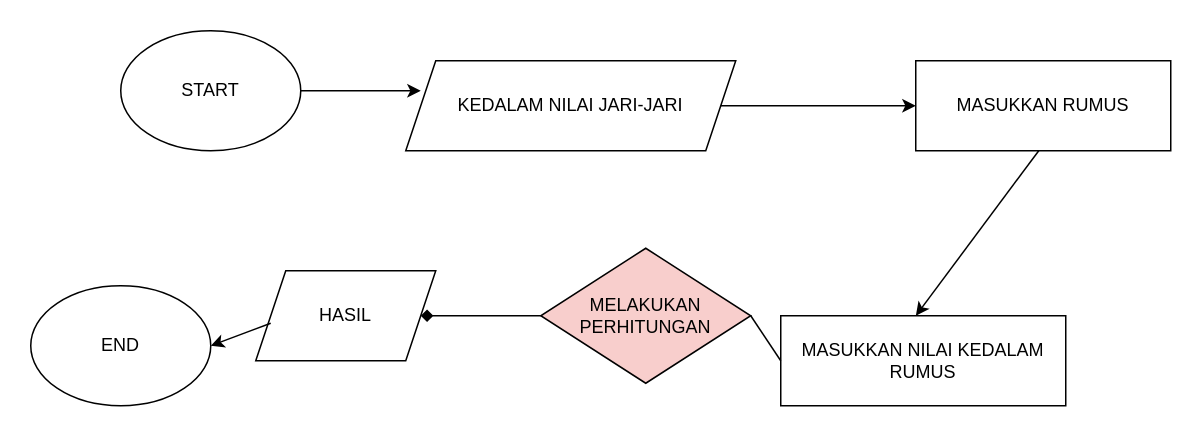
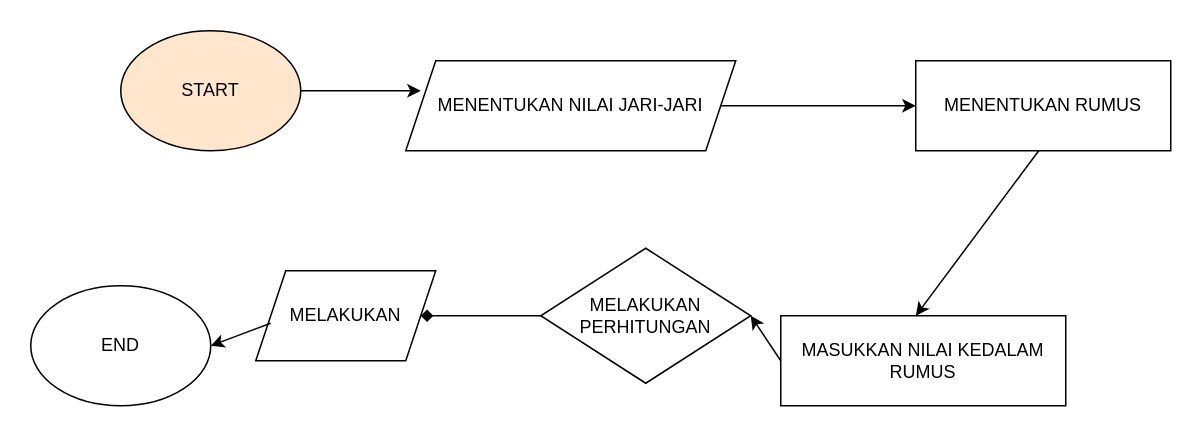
  <mxCell id="0" />
  <mxCell id="1" parent="0" />
- <mxCell id="2" value="START" style="ellipse;whiteSpace=wrap;html=1;" parent="1" vertex="1"><mxGeometry x="80" y="20" width="120" height="80" as="geometry" /></mxCell>
+ <mxCell id="2" value="START" style="ellipse;whiteSpace=wrap;html=1;fillColor=#ffe6cc;" parent="1" vertex="1"><mxGeometry x="80" y="20" width="120" height="80" as="geometry" /></mxCell>
  <mxCell id="3" value="END" style="ellipse;whiteSpace=wrap;html=1;" parent="1" vertex="1"><mxGeometry x="20" y="190" width="120" height="80" as="geometry" /></mxCell>
  <mxCell id="4" value="" style="endArrow=classic;html=1;rounded=0;" parent="1" edge="1"><mxGeometry width="50" height="50" relative="1" as="geometry"><mxPoint x="200" y="60" as="sourcePoint" /><mxPoint x="280" y="60" as="targetPoint" /></mxGeometry></mxCell>
- <mxCell id="5" value="KEDALAM NILAI JARI-JARI" style="shape=parallelogram;perimeter=parallelogramPerimeter;whiteSpace=wrap;html=1;fixedSize=1;" parent="1" vertex="1"><mxGeometry x="270" y="40" width="220" height="60" as="geometry" /></mxCell>
- <mxCell id="6" value="MASUKKAN RUMUS" style="rounded=0;whiteSpace=wrap;html=1;" parent="1" vertex="1"><mxGeometry x="610" y="40" width="170" height="60" as="geometry" /></mxCell>
+ <mxCell id="5" value="MENENTUKAN NILAI JARI-JARI" style="shape=parallelogram;perimeter=parallelogramPerimeter;whiteSpace=wrap;html=1;fixedSize=1;" parent="1" vertex="1"><mxGeometry x="270" y="40" width="220" height="60" as="geometry" /></mxCell>
+ <mxCell id="6" value="MENENTUKAN RUMUS" style="rounded=0;whiteSpace=wrap;html=1;" parent="1" vertex="1"><mxGeometry x="610" y="40" width="170" height="60" as="geometry" /></mxCell>
  <mxCell id="7" value="" style="endArrow=classic;html=1;rounded=0;entryX=0;entryY=0.5;entryDx=0;entryDy=0;" parent="1" target="6" edge="1"><mxGeometry width="50" height="50" relative="1" as="geometry"><mxPoint x="480" y="70" as="sourcePoint" /><mxPoint x="600" y="70" as="targetPoint" /></mxGeometry></mxCell>
  <mxCell id="8" value="" style="endArrow=classic;html=1;rounded=0;entryX=0.474;entryY=0;entryDx=0;entryDy=0;entryPerimeter=0;" parent="1" target="9" edge="1"><mxGeometry width="50" height="50" relative="1" as="geometry"><mxPoint x="692" y="100" as="sourcePoint" /><mxPoint x="692" y="170" as="targetPoint" /></mxGeometry></mxCell>
  <mxCell id="9" value="MASUKKAN NILAI KEDALAM RUMUS" style="rounded=0;whiteSpace=wrap;html=1;" parent="1" vertex="1"><mxGeometry x="520" y="210" width="190" height="60" as="geometry" /></mxCell>
- <mxCell id="10" value="" style="endArrow=none;html=1;rounded=0;exitX=0;exitY=0.5;exitDx=0;exitDy=0;entryX=1;entryY=0.5;entryDx=0;entryDy=0;" parent="1" source="9" target="11" edge="1"><mxGeometry width="50" height="50" relative="1" as="geometry"><mxPoint x="380" y="190" as="sourcePoint" /><mxPoint x="510" y="210" as="targetPoint" /></mxGeometry></mxCell>
- <mxCell id="11" value="MELAKUKAN PERHITUNGAN" style="rhombus;whiteSpace=wrap;html=1;fillColor=#f8cecc;" parent="1" vertex="1"><mxGeometry x="360" y="165" width="140" height="90" as="geometry" /></mxCell>
- <mxCell id="12" value="HASIL" style="shape=parallelogram;perimeter=parallelogramPerimeter;whiteSpace=wrap;html=1;fixedSize=1;" parent="1" vertex="1"><mxGeometry x="170" y="180" width="120" height="60" as="geometry" /></mxCell>
+ <mxCell id="10" value="" style="endArrow=classic;html=1;rounded=0;exitX=0;exitY=0.5;exitDx=0;exitDy=0;entryX=1;entryY=0.5;entryDx=0;entryDy=0;" parent="1" source="9" target="11" edge="1"><mxGeometry width="50" height="50" relative="1" as="geometry"><mxPoint x="380" y="190" as="sourcePoint" /><mxPoint x="510" y="210" as="targetPoint" /></mxGeometry></mxCell>
+ <mxCell id="11" value="MELAKUKAN PERHITUNGAN" style="rhombus;whiteSpace=wrap;html=1;" parent="1" vertex="1"><mxGeometry x="360" y="165" width="140" height="90" as="geometry" /></mxCell>
+ <mxCell id="12" value="MELAKUKAN" style="shape=parallelogram;perimeter=parallelogramPerimeter;whiteSpace=wrap;html=1;fixedSize=1;" parent="1" vertex="1"><mxGeometry x="170" y="180" width="120" height="60" as="geometry" /></mxCell>
  <mxCell id="13" value="" style="endArrow=diamond;html=1;rounded=0;exitX=0;exitY=0.5;exitDx=0;exitDy=0;" parent="1" source="11" target="12" edge="1"><mxGeometry width="50" height="50" relative="1" as="geometry"><mxPoint x="380" y="180" as="sourcePoint" /><mxPoint x="430" y="130" as="targetPoint" /></mxGeometry></mxCell>
  <mxCell id="14" value="" style="endArrow=classic;html=1;rounded=0;entryX=1;entryY=0.5;entryDx=0;entryDy=0;" parent="1" target="3" edge="1"><mxGeometry width="50" height="50" relative="1" as="geometry"><mxPoint x="180" y="215" as="sourcePoint" /><mxPoint x="230" y="165" as="targetPoint" /></mxGeometry></mxCell>
